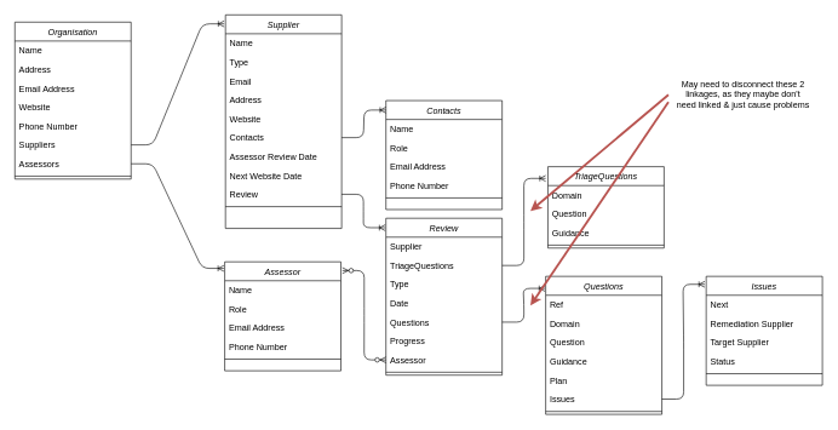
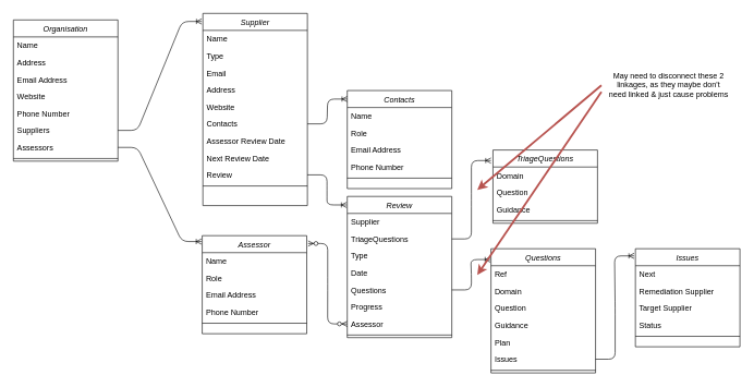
  <mxCell id="0" />
  <mxCell id="1" parent="0" />
  <mxCell id="2" value="Supplier" style="swimlane;fontStyle=2;align=center;verticalAlign=top;childLayout=stackLayout;horizontal=1;startSize=26;horizontalStack=0;resizeParent=1;resizeLast=0;collapsible=1;marginBottom=0;rounded=0;shadow=0;strokeWidth=1;" parent="1" vertex="1"><mxGeometry x="310" y="20" width="160" height="294" as="geometry"><mxRectangle x="230" y="140" width="160" height="26" as="alternateBounds" /></mxGeometry></mxCell>
  <mxCell id="3" value="Name" style="text;align=left;verticalAlign=top;spacingLeft=4;spacingRight=4;overflow=hidden;rotatable=0;points=[[0,0.5],[1,0.5]];portConstraint=eastwest;" parent="2" vertex="1"><mxGeometry y="26" width="160" height="26" as="geometry" /></mxCell>
  <mxCell id="4" value="Type" style="text;align=left;verticalAlign=top;spacingLeft=4;spacingRight=4;overflow=hidden;rotatable=0;points=[[0,0.5],[1,0.5]];portConstraint=eastwest;" parent="2" vertex="1"><mxGeometry y="52" width="160" height="26" as="geometry" /></mxCell>
  <mxCell id="5" value="Email" style="text;align=left;verticalAlign=top;spacingLeft=4;spacingRight=4;overflow=hidden;rotatable=0;points=[[0,0.5],[1,0.5]];portConstraint=eastwest;" parent="2" vertex="1"><mxGeometry y="78" width="160" height="26" as="geometry" /></mxCell>
  <mxCell id="6" value="Address" style="text;align=left;verticalAlign=top;spacingLeft=4;spacingRight=4;overflow=hidden;rotatable=0;points=[[0,0.5],[1,0.5]];portConstraint=eastwest;" parent="2" vertex="1"><mxGeometry y="104" width="160" height="26" as="geometry" /></mxCell>
  <mxCell id="7" value="Website" style="text;align=left;verticalAlign=top;spacingLeft=4;spacingRight=4;overflow=hidden;rotatable=0;points=[[0,0.5],[1,0.5]];portConstraint=eastwest;rounded=0;shadow=0;html=0;" parent="2" vertex="1"><mxGeometry y="130" width="160" height="26" as="geometry" /></mxCell>
  <mxCell id="8" value="Contacts" style="text;align=left;verticalAlign=top;spacingLeft=4;spacingRight=4;overflow=hidden;rotatable=0;points=[[0,0.5],[1,0.5]];portConstraint=eastwest;" parent="2" vertex="1"><mxGeometry y="156" width="160" height="26" as="geometry" /></mxCell>
  <mxCell id="9" value="Assessor Review Date" style="text;align=left;verticalAlign=top;spacingLeft=4;spacingRight=4;overflow=hidden;rotatable=0;points=[[0,0.5],[1,0.5]];portConstraint=eastwest;" parent="2" vertex="1"><mxGeometry y="182" width="160" height="26" as="geometry" /></mxCell>
- <mxCell id="10" value="Next Website Date" style="text;align=left;verticalAlign=top;spacingLeft=4;spacingRight=4;overflow=hidden;rotatable=0;points=[[0,0.5],[1,0.5]];portConstraint=eastwest;" parent="2" vertex="1"><mxGeometry y="208" width="160" height="26" as="geometry" /></mxCell>
+ <mxCell id="10" value="Next Review Date" style="text;align=left;verticalAlign=top;spacingLeft=4;spacingRight=4;overflow=hidden;rotatable=0;points=[[0,0.5],[1,0.5]];portConstraint=eastwest;" parent="2" vertex="1"><mxGeometry y="208" width="160" height="26" as="geometry" /></mxCell>
  <mxCell id="11" value="Review" style="text;align=left;verticalAlign=top;spacingLeft=4;spacingRight=4;overflow=hidden;rotatable=0;points=[[0,0.5],[1,0.5]];portConstraint=eastwest;" parent="2" vertex="1"><mxGeometry y="234" width="160" height="26" as="geometry" /></mxCell>
  <mxCell id="12" value="" style="line;html=1;strokeWidth=1;align=left;verticalAlign=middle;spacingTop=-1;spacingLeft=3;spacingRight=3;rotatable=0;labelPosition=right;points=[];portConstraint=eastwest;" parent="2" vertex="1"><mxGeometry y="260" width="160" height="8" as="geometry" /></mxCell>
  <mxCell id="13" value="Review" style="swimlane;fontStyle=2;align=center;verticalAlign=top;childLayout=stackLayout;horizontal=1;startSize=26;horizontalStack=0;resizeParent=1;resizeLast=0;collapsible=1;marginBottom=0;rounded=0;shadow=0;strokeWidth=1;" parent="1" vertex="1"><mxGeometry x="531" y="300" width="160" height="216" as="geometry"><mxRectangle x="230" y="140" width="160" height="26" as="alternateBounds" /></mxGeometry></mxCell>
  <mxCell id="14" value="Supplier" style="text;align=left;verticalAlign=top;spacingLeft=4;spacingRight=4;overflow=hidden;rotatable=0;points=[[0,0.5],[1,0.5]];portConstraint=eastwest;" parent="13" vertex="1"><mxGeometry y="26" width="160" height="26" as="geometry" /></mxCell>
  <mxCell id="15" value="TriageQuestions" style="text;align=left;verticalAlign=top;spacingLeft=4;spacingRight=4;overflow=hidden;rotatable=0;points=[[0,0.5],[1,0.5]];portConstraint=eastwest;" parent="13" vertex="1"><mxGeometry y="52" width="160" height="26" as="geometry" /></mxCell>
  <mxCell id="16" value="Type" style="text;align=left;verticalAlign=top;spacingLeft=4;spacingRight=4;overflow=hidden;rotatable=0;points=[[0,0.5],[1,0.5]];portConstraint=eastwest;" parent="13" vertex="1"><mxGeometry y="78" width="160" height="26" as="geometry" /></mxCell>
  <mxCell id="17" value="Date" style="text;align=left;verticalAlign=top;spacingLeft=4;spacingRight=4;overflow=hidden;rotatable=0;points=[[0,0.5],[1,0.5]];portConstraint=eastwest;" parent="13" vertex="1"><mxGeometry y="104" width="160" height="26" as="geometry" /></mxCell>
  <mxCell id="18" value="Questions" style="text;align=left;verticalAlign=top;spacingLeft=4;spacingRight=4;overflow=hidden;rotatable=0;points=[[0,0.5],[1,0.5]];portConstraint=eastwest;" parent="13" vertex="1"><mxGeometry y="130" width="160" height="26" as="geometry" /></mxCell>
  <mxCell id="19" value="Progress" style="text;align=left;verticalAlign=top;spacingLeft=4;spacingRight=4;overflow=hidden;rotatable=0;points=[[0,0.5],[1,0.5]];portConstraint=eastwest;" parent="13" vertex="1"><mxGeometry y="156" width="160" height="26" as="geometry" /></mxCell>
  <mxCell id="20" value="Assessor" style="text;align=left;verticalAlign=top;spacingLeft=4;spacingRight=4;overflow=hidden;rotatable=0;points=[[0,0.5],[1,0.5]];portConstraint=eastwest;" parent="13" vertex="1"><mxGeometry y="182" width="160" height="26" as="geometry" /></mxCell>
  <mxCell id="21" value="" style="line;html=1;strokeWidth=1;align=left;verticalAlign=middle;spacingTop=-1;spacingLeft=3;spacingRight=3;rotatable=0;labelPosition=right;points=[];portConstraint=eastwest;" parent="13" vertex="1"><mxGeometry y="208" width="160" height="8" as="geometry" /></mxCell>
  <mxCell id="22" value="Questions" style="swimlane;fontStyle=2;align=center;verticalAlign=top;childLayout=stackLayout;horizontal=1;startSize=26;horizontalStack=0;resizeParent=1;resizeLast=0;collapsible=1;marginBottom=0;rounded=0;shadow=0;strokeWidth=1;" parent="1" vertex="1"><mxGeometry x="751" y="380" width="160" height="190" as="geometry"><mxRectangle x="230" y="140" width="160" height="26" as="alternateBounds" /></mxGeometry></mxCell>
  <mxCell id="23" value="Ref" style="text;align=left;verticalAlign=top;spacingLeft=4;spacingRight=4;overflow=hidden;rotatable=0;points=[[0,0.5],[1,0.5]];portConstraint=eastwest;" parent="22" vertex="1"><mxGeometry y="26" width="160" height="26" as="geometry" /></mxCell>
  <mxCell id="24" value="Domain" style="text;align=left;verticalAlign=top;spacingLeft=4;spacingRight=4;overflow=hidden;rotatable=0;points=[[0,0.5],[1,0.5]];portConstraint=eastwest;" parent="22" vertex="1"><mxGeometry y="52" width="160" height="26" as="geometry" /></mxCell>
  <mxCell id="25" value="Question" style="text;align=left;verticalAlign=top;spacingLeft=4;spacingRight=4;overflow=hidden;rotatable=0;points=[[0,0.5],[1,0.5]];portConstraint=eastwest;" parent="22" vertex="1"><mxGeometry y="78" width="160" height="26" as="geometry" /></mxCell>
  <mxCell id="26" value="Guidance" style="text;align=left;verticalAlign=top;spacingLeft=4;spacingRight=4;overflow=hidden;rotatable=0;points=[[0,0.5],[1,0.5]];portConstraint=eastwest;" parent="22" vertex="1"><mxGeometry y="104" width="160" height="26" as="geometry" /></mxCell>
  <mxCell id="27" value="Plan" style="text;align=left;verticalAlign=top;spacingLeft=4;spacingRight=4;overflow=hidden;rotatable=0;points=[[0,0.5],[1,0.5]];portConstraint=eastwest;" parent="22" vertex="1"><mxGeometry y="130" width="160" height="26" as="geometry" /></mxCell>
  <mxCell id="28" value="Issues" style="text;align=left;verticalAlign=top;spacingLeft=4;spacingRight=4;overflow=hidden;rotatable=0;points=[[0,0.5],[1,0.5]];portConstraint=eastwest;" parent="22" vertex="1"><mxGeometry y="156" width="160" height="26" as="geometry" /></mxCell>
  <mxCell id="29" value="" style="line;html=1;strokeWidth=1;align=left;verticalAlign=middle;spacingTop=-1;spacingLeft=3;spacingRight=3;rotatable=0;labelPosition=right;points=[];portConstraint=eastwest;" parent="22" vertex="1"><mxGeometry y="182" width="160" height="8" as="geometry" /></mxCell>
  <mxCell id="30" value="Issues" style="swimlane;fontStyle=2;align=center;verticalAlign=top;childLayout=stackLayout;horizontal=1;startSize=26;horizontalStack=0;resizeParent=1;resizeLast=0;collapsible=1;marginBottom=0;rounded=0;shadow=0;strokeWidth=1;" parent="1" vertex="1"><mxGeometry x="972" y="380" width="160" height="150" as="geometry"><mxRectangle x="230" y="140" width="160" height="26" as="alternateBounds" /></mxGeometry></mxCell>
  <mxCell id="31" value="Next" style="text;align=left;verticalAlign=top;spacingLeft=4;spacingRight=4;overflow=hidden;rotatable=0;points=[[0,0.5],[1,0.5]];portConstraint=eastwest;" parent="30" vertex="1"><mxGeometry y="26" width="160" height="26" as="geometry" /></mxCell>
  <mxCell id="32" value="Remediation Supplier" style="text;align=left;verticalAlign=top;spacingLeft=4;spacingRight=4;overflow=hidden;rotatable=0;points=[[0,0.5],[1,0.5]];portConstraint=eastwest;" parent="30" vertex="1"><mxGeometry y="52" width="160" height="26" as="geometry" /></mxCell>
  <mxCell id="33" value="Target Supplier" style="text;align=left;verticalAlign=top;spacingLeft=4;spacingRight=4;overflow=hidden;rotatable=0;points=[[0,0.5],[1,0.5]];portConstraint=eastwest;" parent="30" vertex="1"><mxGeometry y="78" width="160" height="26" as="geometry" /></mxCell>
  <mxCell id="34" value="Status" style="text;align=left;verticalAlign=top;spacingLeft=4;spacingRight=4;overflow=hidden;rotatable=0;points=[[0,0.5],[1,0.5]];portConstraint=eastwest;" parent="30" vertex="1"><mxGeometry y="104" width="160" height="26" as="geometry" /></mxCell>
  <mxCell id="35" value="" style="line;html=1;strokeWidth=1;align=left;verticalAlign=middle;spacingTop=-1;spacingLeft=3;spacingRight=3;rotatable=0;labelPosition=right;points=[];portConstraint=eastwest;" parent="30" vertex="1"><mxGeometry y="130" width="160" height="8" as="geometry" /></mxCell>
  <mxCell id="36" value="Contacts" style="swimlane;fontStyle=2;align=center;verticalAlign=top;childLayout=stackLayout;horizontal=1;startSize=26;horizontalStack=0;resizeParent=1;resizeLast=0;collapsible=1;marginBottom=0;rounded=0;shadow=0;strokeWidth=1;" parent="1" vertex="1"><mxGeometry x="531" y="138" width="160" height="150" as="geometry"><mxRectangle x="230" y="140" width="160" height="26" as="alternateBounds" /></mxGeometry></mxCell>
  <mxCell id="37" value="Name" style="text;align=left;verticalAlign=top;spacingLeft=4;spacingRight=4;overflow=hidden;rotatable=0;points=[[0,0.5],[1,0.5]];portConstraint=eastwest;" parent="36" vertex="1"><mxGeometry y="26" width="160" height="26" as="geometry" /></mxCell>
  <mxCell id="38" value="Role" style="text;align=left;verticalAlign=top;spacingLeft=4;spacingRight=4;overflow=hidden;rotatable=0;points=[[0,0.5],[1,0.5]];portConstraint=eastwest;" parent="36" vertex="1"><mxGeometry y="52" width="160" height="26" as="geometry" /></mxCell>
  <mxCell id="39" value="Email Address" style="text;align=left;verticalAlign=top;spacingLeft=4;spacingRight=4;overflow=hidden;rotatable=0;points=[[0,0.5],[1,0.5]];portConstraint=eastwest;" parent="36" vertex="1"><mxGeometry y="78" width="160" height="26" as="geometry" /></mxCell>
  <mxCell id="40" value="Phone Number" style="text;align=left;verticalAlign=top;spacingLeft=4;spacingRight=4;overflow=hidden;rotatable=0;points=[[0,0.5],[1,0.5]];portConstraint=eastwest;" parent="36" vertex="1"><mxGeometry y="104" width="160" height="26" as="geometry" /></mxCell>
  <mxCell id="41" value="" style="line;html=1;strokeWidth=1;align=left;verticalAlign=middle;spacingTop=-1;spacingLeft=3;spacingRight=3;rotatable=0;labelPosition=right;points=[];portConstraint=eastwest;" parent="36" vertex="1"><mxGeometry y="130" width="160" height="8" as="geometry" /></mxCell>
  <mxCell id="42" value="" style="edgeStyle=entityRelationEdgeStyle;fontSize=12;html=1;endArrow=ERoneToMany;exitX=1;exitY=0.5;exitDx=0;exitDy=0;entryX=0;entryY=0.087;entryDx=0;entryDy=0;entryPerimeter=0;" parent="1" source="8" target="36" edge="1"><mxGeometry width="100" height="100" relative="1" as="geometry"><mxPoint x="620" y="330" as="sourcePoint" /><mxPoint x="720" y="230" as="targetPoint" /></mxGeometry></mxCell>
  <mxCell id="43" value="" style="edgeStyle=entityRelationEdgeStyle;fontSize=12;html=1;endArrow=ERoneToMany;exitX=1;exitY=0.5;exitDx=0;exitDy=0;entryX=-0.006;entryY=0.087;entryDx=0;entryDy=0;entryPerimeter=0;" parent="1" source="18" target="22" edge="1"><mxGeometry width="100" height="100" relative="1" as="geometry"><mxPoint x="420" y="173" as="sourcePoint" /><mxPoint x="480" y="33.05" as="targetPoint" /></mxGeometry></mxCell>
  <mxCell id="44" value="Organisation" style="swimlane;fontStyle=2;align=center;verticalAlign=top;childLayout=stackLayout;horizontal=1;startSize=26;horizontalStack=0;resizeParent=1;resizeLast=0;collapsible=1;marginBottom=0;rounded=0;shadow=0;strokeWidth=1;" parent="1" vertex="1"><mxGeometry x="20" y="30" width="160" height="216" as="geometry"><mxRectangle x="230" y="140" width="160" height="26" as="alternateBounds" /></mxGeometry></mxCell>
  <mxCell id="45" value="Name" style="text;align=left;verticalAlign=top;spacingLeft=4;spacingRight=4;overflow=hidden;rotatable=0;points=[[0,0.5],[1,0.5]];portConstraint=eastwest;" parent="44" vertex="1"><mxGeometry y="26" width="160" height="26" as="geometry" /></mxCell>
  <mxCell id="46" value="Address" style="text;align=left;verticalAlign=top;spacingLeft=4;spacingRight=4;overflow=hidden;rotatable=0;points=[[0,0.5],[1,0.5]];portConstraint=eastwest;" parent="44" vertex="1"><mxGeometry y="52" width="160" height="26" as="geometry" /></mxCell>
  <mxCell id="47" value="Email Address" style="text;align=left;verticalAlign=top;spacingLeft=4;spacingRight=4;overflow=hidden;rotatable=0;points=[[0,0.5],[1,0.5]];portConstraint=eastwest;" parent="44" vertex="1"><mxGeometry y="78" width="160" height="26" as="geometry" /></mxCell>
  <mxCell id="48" value="Website" style="text;align=left;verticalAlign=top;spacingLeft=4;spacingRight=4;overflow=hidden;rotatable=0;points=[[0,0.5],[1,0.5]];portConstraint=eastwest;" parent="44" vertex="1"><mxGeometry y="104" width="160" height="26" as="geometry" /></mxCell>
  <mxCell id="49" value="Phone Number" style="text;align=left;verticalAlign=top;spacingLeft=4;spacingRight=4;overflow=hidden;rotatable=0;points=[[0,0.5],[1,0.5]];portConstraint=eastwest;" parent="44" vertex="1"><mxGeometry y="130" width="160" height="26" as="geometry" /></mxCell>
  <mxCell id="50" value="Suppliers" style="text;align=left;verticalAlign=top;spacingLeft=4;spacingRight=4;overflow=hidden;rotatable=0;points=[[0,0.5],[1,0.5]];portConstraint=eastwest;" parent="44" vertex="1"><mxGeometry y="156" width="160" height="26" as="geometry" /></mxCell>
  <mxCell id="51" value="Assessors" style="text;align=left;verticalAlign=top;spacingLeft=4;spacingRight=4;overflow=hidden;rotatable=0;points=[[0,0.5],[1,0.5]];portConstraint=eastwest;" parent="44" vertex="1"><mxGeometry y="182" width="160" height="26" as="geometry" /></mxCell>
  <mxCell id="52" value="" style="line;html=1;strokeWidth=1;align=left;verticalAlign=middle;spacingTop=-1;spacingLeft=3;spacingRight=3;rotatable=0;labelPosition=right;points=[];portConstraint=eastwest;" parent="44" vertex="1"><mxGeometry y="208" width="160" height="8" as="geometry" /></mxCell>
  <mxCell id="53" value="Assessor" style="swimlane;fontStyle=2;align=center;verticalAlign=top;childLayout=stackLayout;horizontal=1;startSize=26;horizontalStack=0;resizeParent=1;resizeLast=0;collapsible=1;marginBottom=0;rounded=0;shadow=0;strokeWidth=1;" parent="1" vertex="1"><mxGeometry x="309" y="360" width="160" height="150" as="geometry"><mxRectangle x="230" y="140" width="160" height="26" as="alternateBounds" /></mxGeometry></mxCell>
  <mxCell id="54" value="Name" style="text;align=left;verticalAlign=top;spacingLeft=4;spacingRight=4;overflow=hidden;rotatable=0;points=[[0,0.5],[1,0.5]];portConstraint=eastwest;" parent="53" vertex="1"><mxGeometry y="26" width="160" height="26" as="geometry" /></mxCell>
  <mxCell id="55" value="Role" style="text;align=left;verticalAlign=top;spacingLeft=4;spacingRight=4;overflow=hidden;rotatable=0;points=[[0,0.5],[1,0.5]];portConstraint=eastwest;" parent="53" vertex="1"><mxGeometry y="52" width="160" height="26" as="geometry" /></mxCell>
  <mxCell id="56" value="Email Address" style="text;align=left;verticalAlign=top;spacingLeft=4;spacingRight=4;overflow=hidden;rotatable=0;points=[[0,0.5],[1,0.5]];portConstraint=eastwest;" parent="53" vertex="1"><mxGeometry y="78" width="160" height="26" as="geometry" /></mxCell>
  <mxCell id="57" value="Phone Number" style="text;align=left;verticalAlign=top;spacingLeft=4;spacingRight=4;overflow=hidden;rotatable=0;points=[[0,0.5],[1,0.5]];portConstraint=eastwest;" parent="53" vertex="1"><mxGeometry y="104" width="160" height="26" as="geometry" /></mxCell>
  <mxCell id="58" value="" style="line;html=1;strokeWidth=1;align=left;verticalAlign=middle;spacingTop=-1;spacingLeft=3;spacingRight=3;rotatable=0;labelPosition=right;points=[];portConstraint=eastwest;" parent="53" vertex="1"><mxGeometry y="130" width="160" height="8" as="geometry" /></mxCell>
  <mxCell id="59" value="" style="edgeStyle=entityRelationEdgeStyle;fontSize=12;html=1;endArrow=ERoneToMany;exitX=1;exitY=0.5;exitDx=0;exitDy=0;entryX=-0.007;entryY=0.06;entryDx=0;entryDy=0;entryPerimeter=0;" parent="1" source="51" target="53" edge="1"><mxGeometry width="100" height="100" relative="1" as="geometry"><mxPoint x="420" y="209" as="sourcePoint" /><mxPoint x="50" y="332" as="targetPoint" /></mxGeometry></mxCell>
  <mxCell id="60" value="" style="edgeStyle=entityRelationEdgeStyle;fontSize=12;html=1;endArrow=ERoneToMany;exitX=1;exitY=0.5;exitDx=0;exitDy=0;entryX=-0.011;entryY=0.042;entryDx=0;entryDy=0;entryPerimeter=0;" parent="1" source="50" target="2" edge="1"><mxGeometry width="100" height="100" relative="1" as="geometry"><mxPoint x="190" y="209" as="sourcePoint" /><mxPoint x="250" y="330" as="targetPoint" /></mxGeometry></mxCell>
  <mxCell id="61" value="" style="edgeStyle=entityRelationEdgeStyle;fontSize=12;html=1;endArrow=ERoneToMany;exitX=1;exitY=0.5;exitDx=0;exitDy=0;entryX=-0.012;entryY=0.073;entryDx=0;entryDy=0;entryPerimeter=0;" parent="1" source="28" target="30" edge="1"><mxGeometry width="100" height="100" relative="1" as="geometry"><mxPoint x="700" y="427" as="sourcePoint" /><mxPoint x="759.04" y="326.53" as="targetPoint" /></mxGeometry></mxCell>
  <mxCell id="62" value="" style="edgeStyle=entityRelationEdgeStyle;fontSize=12;html=1;endArrow=ERoneToMany;exitX=1;exitY=0.5;exitDx=0;exitDy=0;" parent="1" source="11" edge="1"><mxGeometry width="100" height="100" relative="1" as="geometry"><mxPoint x="480" y="199" as="sourcePoint" /><mxPoint x="530" y="313" as="targetPoint" /></mxGeometry></mxCell>
  <mxCell id="63" value="" style="edgeStyle=entityRelationEdgeStyle;fontSize=12;html=1;endArrow=ERzeroToMany;endFill=1;startArrow=ERzeroToMany;exitX=1.013;exitY=0.08;exitDx=0;exitDy=0;exitPerimeter=0;entryX=0;entryY=0.5;entryDx=0;entryDy=0;" parent="1" source="53" target="20" edge="1"><mxGeometry width="100" height="100" relative="1" as="geometry"><mxPoint x="510" y="310" as="sourcePoint" /><mxPoint x="610" y="210" as="targetPoint" /></mxGeometry></mxCell>
  <mxCell id="64" value="TriageQuestions" style="swimlane;fontStyle=2;align=center;verticalAlign=top;childLayout=stackLayout;horizontal=1;startSize=26;horizontalStack=0;resizeParent=1;resizeLast=0;collapsible=1;marginBottom=0;rounded=0;shadow=0;strokeWidth=1;" parent="1" vertex="1"><mxGeometry x="754" y="229" width="160" height="112" as="geometry"><mxRectangle x="230" y="140" width="160" height="26" as="alternateBounds" /></mxGeometry></mxCell>
  <mxCell id="65" value="Domain" style="text;align=left;verticalAlign=top;spacingLeft=4;spacingRight=4;overflow=hidden;rotatable=0;points=[[0,0.5],[1,0.5]];portConstraint=eastwest;" parent="64" vertex="1"><mxGeometry y="26" width="160" height="26" as="geometry" /></mxCell>
  <mxCell id="66" value="Question" style="text;align=left;verticalAlign=top;spacingLeft=4;spacingRight=4;overflow=hidden;rotatable=0;points=[[0,0.5],[1,0.5]];portConstraint=eastwest;" parent="64" vertex="1"><mxGeometry y="52" width="160" height="26" as="geometry" /></mxCell>
  <mxCell id="67" value="Guidance" style="text;align=left;verticalAlign=top;spacingLeft=4;spacingRight=4;overflow=hidden;rotatable=0;points=[[0,0.5],[1,0.5]];portConstraint=eastwest;" parent="64" vertex="1"><mxGeometry y="78" width="160" height="26" as="geometry" /></mxCell>
  <mxCell id="68" value="" style="line;html=1;strokeWidth=1;align=left;verticalAlign=middle;spacingTop=-1;spacingLeft=3;spacingRight=3;rotatable=0;labelPosition=right;points=[];portConstraint=eastwest;" parent="64" vertex="1"><mxGeometry y="104" width="160" height="8" as="geometry" /></mxCell>
  <mxCell id="69" value="" style="edgeStyle=entityRelationEdgeStyle;fontSize=12;html=1;endArrow=ERoneToMany;exitX=1;exitY=0.5;exitDx=0;exitDy=0;entryX=-0.019;entryY=0.144;entryDx=0;entryDy=0;entryPerimeter=0;" parent="1" source="15" target="64" edge="1"><mxGeometry width="100" height="100" relative="1" as="geometry"><mxPoint x="911" y="245" as="sourcePoint" /><mxPoint x="541" y="161.05" as="targetPoint" /></mxGeometry></mxCell>
  <mxCell id="70" value="" style="endArrow=classic;html=1;fillColor=#f8cecc;strokeColor=#B85450;strokeWidth=3;" edge="1" parent="1"><mxGeometry width="50" height="50" relative="1" as="geometry"><mxPoint x="920" y="130" as="sourcePoint" /><mxPoint x="730" y="290" as="targetPoint" /></mxGeometry></mxCell>
  <mxCell id="71" value="" style="endArrow=classic;html=1;fillColor=#f8cecc;strokeColor=#B85450;strokeWidth=3;" edge="1" parent="1"><mxGeometry width="50" height="50" relative="1" as="geometry"><mxPoint x="920" y="140" as="sourcePoint" /><mxPoint x="730" y="420" as="targetPoint" /></mxGeometry></mxCell>
  <mxCell id="72" value="May need to disconnect these 2 linkages, as they maybe don't need linked &amp;amp; just cause problems" style="text;html=1;strokeColor=none;fillColor=none;align=center;verticalAlign=middle;whiteSpace=wrap;rounded=0;" vertex="1" parent="1"><mxGeometry x="930" y="100" width="186" height="60" as="geometry" /></mxCell>
